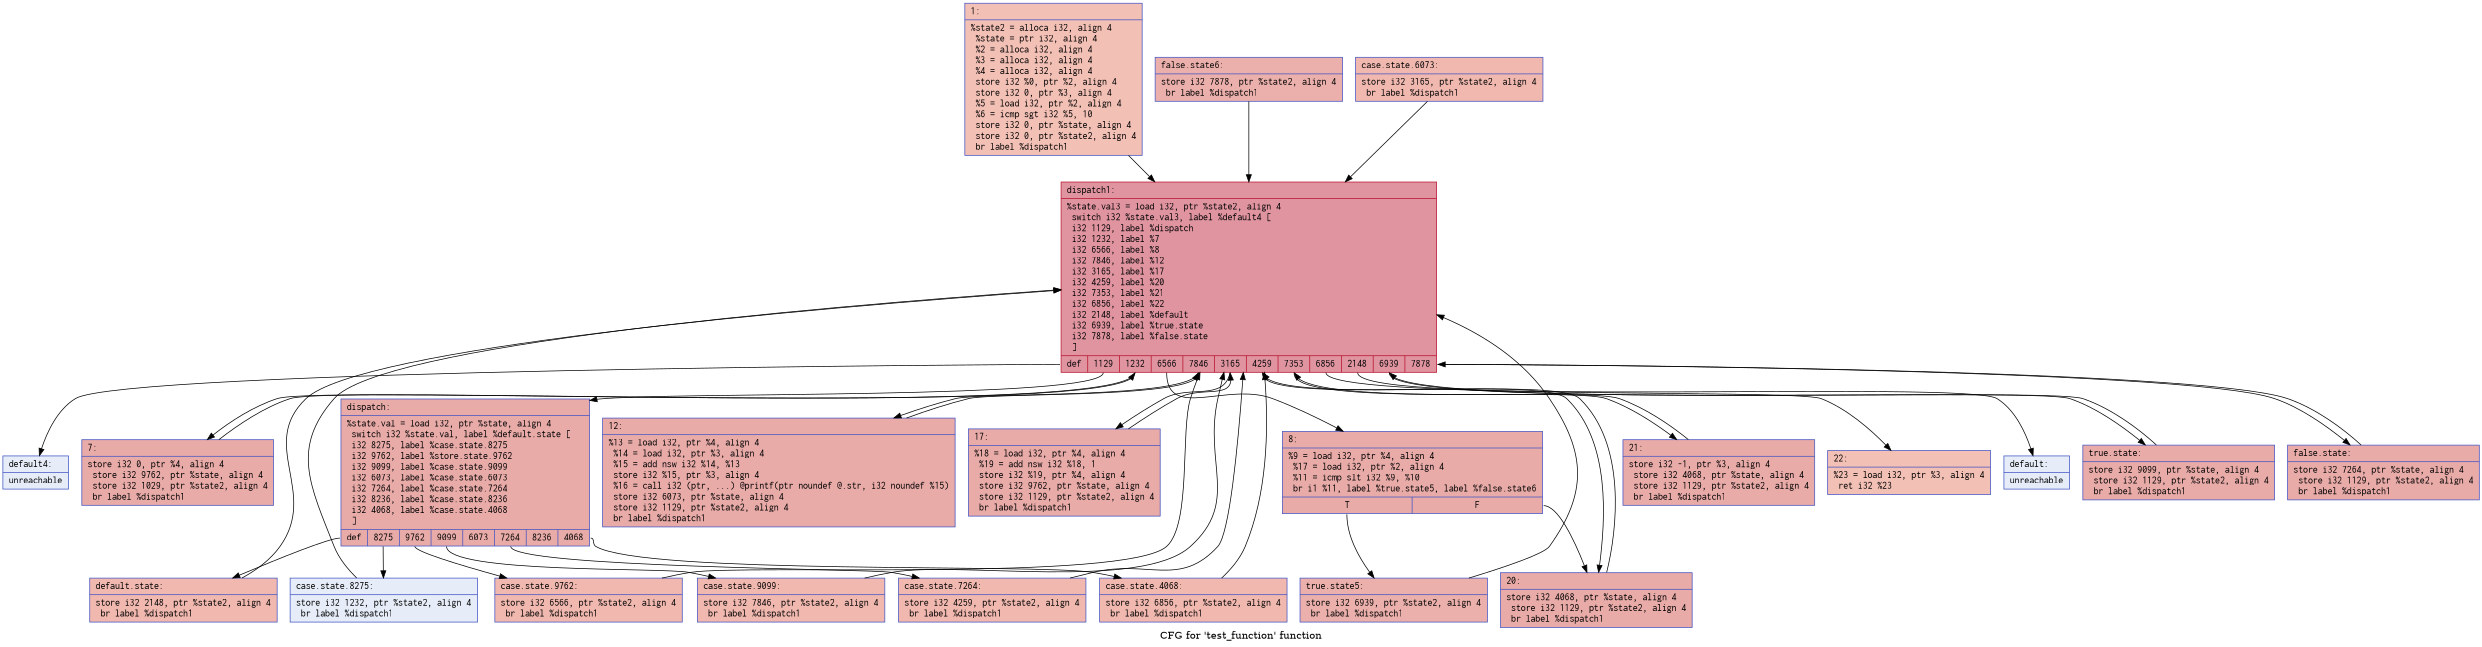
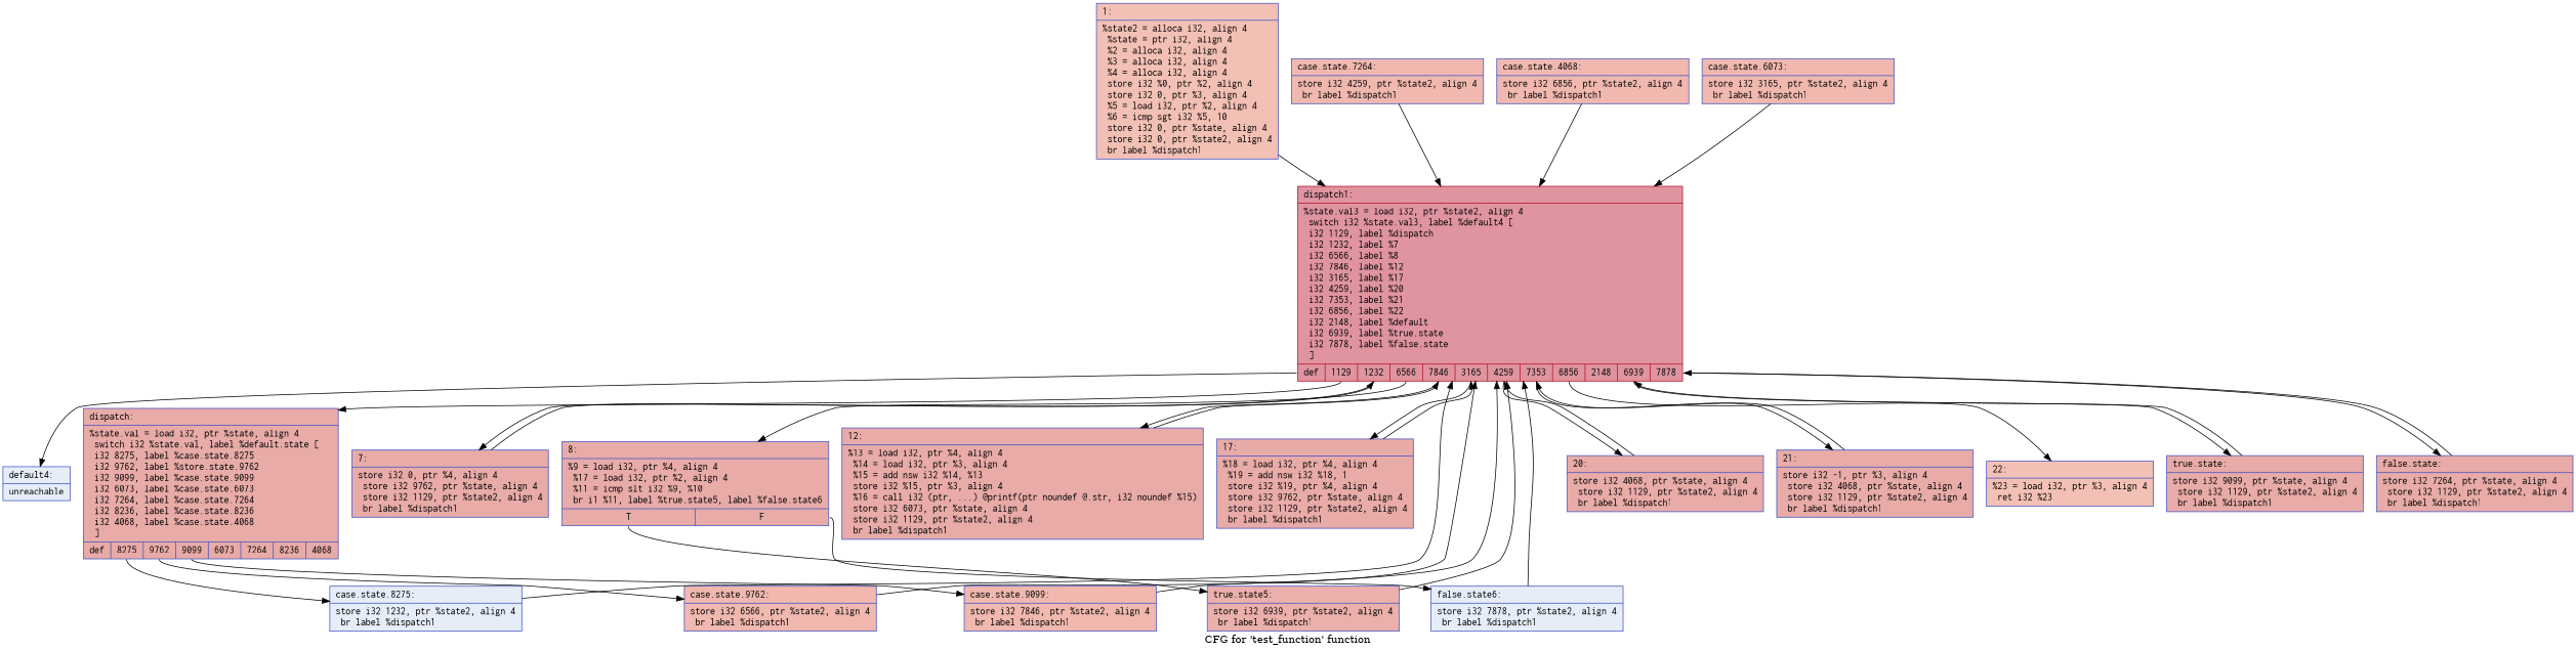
  digraph {
    label="CFG for 'test_function' function"
    node [color="#3d50c3ff" fillcolor="#cc403a70" fontname=Courier shape=record style=filled]
    n1 [fillcolor="#e5705870" label="{1:\l|  %state2 = alloca i32, align 4\l  %state = ptr i32, align 4\l  %2 = alloca i32, align 4\l  %3 = alloca i32, align 4\l  %4 = alloca i32, align 4\l  store i32 %0, ptr %2, align 4\l  store i32 0, ptr %3, align 4\l  %5 = load i32, ptr %2, align 4\l  %6 = icmp sgt i32 %5, 10\l  store i32 0, ptr %state, align 4\l  store i32 0, ptr %state2, align 4\l  br label %dispatch1\l}"]
    n2 [color="#b70d28ff" fillcolor="#b70d2870" label="{dispatch1:\l|  %state.val3 = load i32, ptr %state2, align 4\l  switch i32 %state.val3, label %default4 [\l    i32 1129, label %dispatch\l    i32 1232, label %7\l    i32 6566, label %8\l    i32 7846, label %12\l    i32 3165, label %17\l    i32 4259, label %20\l    i32 7353, label %21\l    i32 6856, label %22\l    i32 2148, label %default\l    i32 6939, label %true.state\l    i32 7878, label %false.state\l  ]\l|{<s0>def|<s1>1129|<s2>1232|<s3>6566|<s4>7846|<s5>3165|<s6>4259|<s7>7353|<s8>6856|<s9>2148|<s10>6939|<s11>7878}}"]
    n3 [fillcolor="#c7d7f070" label="{default4:\l|  unreachable\l}"]
    n4 [label="{dispatch:\l|  %state.val = load i32, ptr %state, align 4\l  switch i32 %state.val, label %default.state [\l    i32 8275, label %case.state.8275\l    i32 9762, label %store.state.9762\l    i32 9099, label %case.state.9099\l    i32 6073, label %case.state.6073\l    i32 7264, label %case.state.7264\l    i32 8236, label %case.state.8236\l    i32 4068, label %case.state.4068\l  ]\l|{<s0>def|<s1>8275|<s2>9762|<s3>9099|<s4>6073|<s5>7264|<s6>8236|<s7>4068}}"]
-   n5 [label="{7:\l|  store i32 0, ptr %4, align 4\l  store i32 9762, ptr %state, align 4\l  store i32 1029, ptr %state2, align 4\l  br label %dispatch1\l}"]
+   n5 [label="{7:\l|  store i32 0, ptr %4, align 4\l  store i32 9762, ptr %state, align 4\l  store i32 1129, ptr %state2, align 4\l  br label %dispatch1\l}"]
    n6 [label="{8:\l|  %9 = load i32, ptr %4, align 4\l  %17 = load i32, ptr %2, align 4\l  %11 = icmp slt i32 %9, %10\l  br i1 %11, label %true.state5, label %false.state6\l|{<s0>T|<s1>F}}"]
    n7 [label="{12:\l|  %13 = load i32, ptr %4, align 4\l  %14 = load i32, ptr %3, align 4\l  %15 = add nsw i32 %14, %13\l  store i32 %15, ptr %3, align 4\l  %16 = call i32 (ptr, ...) @printf(ptr noundef @.str, i32 noundef %15)\l  store i32 6073, ptr %state, align 4\l  store i32 1129, ptr %state2, align 4\l  br label %dispatch1\l}"]
    n8 [label="{17:\l|  %18 = load i32, ptr %4, align 4\l  %19 = add nsw i32 %18, 1\l  store i32 %19, ptr %4, align 4\l  store i32 9762, ptr %state, align 4\l  store i32 1129, ptr %state2, align 4\l  br label %dispatch1\l}"]
    n9 [label="{20:\l|  store i32 4068, ptr %state, align 4\l  store i32 1129, ptr %state2, align 4\l  br label %dispatch1\l}"]
    n10 [label="{21:\l|  store i32 -1, ptr %3, align 4\l  store i32 4068, ptr %state, align 4\l  store i32 1129, ptr %state2, align 4\l  br label %dispatch1\l}"]
    n11 [fillcolor="#e5705870" label="{22:\l|  %23 = load i32, ptr %3, align 4\l  ret i32 %23\l}"]
-   n12 [fillcolor="#c7d7f070" label="{default:\l|  unreachable\l}"]
    n13 [label="{true.state:\l|  store i32 9099, ptr %state, align 4\l  store i32 1129, ptr %state2, align 4\l  br label %dispatch1\l}"]
    n14 [label="{false.state:\l|  store i32 7264, ptr %state, align 4\l  store i32 1129, ptr %state2, align 4\l  br label %dispatch1\l}"]
-   n15 [fillcolor="#dc5d4a70" label="{default.state:\l|  store i32 2148, ptr %state2, align 4\l  br label %dispatch1\l}"]
    n16 [fillcolor="#c7d7f070" label="{case.state.8275:\l|  store i32 1232, ptr %state2, align 4\l  br label %dispatch1\l}"]
    n17 [fillcolor="#dc5d4a70" label="{case.state.9762:\l|  store i32 6566, ptr %state2, align 4\l  br label %dispatch1\l}"]
    n18 [fillcolor="#dc5d4a70" label="{case.state.9099:\l|  store i32 7846, ptr %state2, align 4\l  br label %dispatch1\l}"]
    n19 [fillcolor="#dc5d4a70" label="{case.state.7264:\l|  store i32 4259, ptr %state2, align 4\l  br label %dispatch1\l}"]
    n20 [fillcolor="#dc5d4a70" label="{case.state.4068:\l|  store i32 6856, ptr %state2, align 4\l  br label %dispatch1\l}"]
    n21 [fillcolor="#d24b4070" label="{true.state5:\l|  store i32 6939, ptr %state2, align 4\l  br label %dispatch1\l}"]
-   n22 [fillcolor="#d24b4070" label="{false.state6:\l|  store i32 7878, ptr %state2, align 4\l  br label %dispatch1\l}"]
+   n22 [fillcolor="#c7d7f070" label="{false.state6:\l|  store i32 7878, ptr %state2, align 4\l  br label %dispatch1\l}"]
    n23 [fillcolor="#dc5d4a70" label="{case.state.6073:\l|  store i32 3165, ptr %state2, align 4\l  br label %dispatch1\l}"]
    n1 -> n2
    n2 -> n3 [tailport=s0]
    n2 -> n4 [tailport=s1]
    n2 -> n5 [tailport=s2]
    n2 -> n6 [tailport=s3]
    n2 -> n7 [tailport=s4]
    n2 -> n8 [tailport=s5]
    n2 -> n9 [tailport=s6]
    n2 -> n10 [tailport=s7]
    n2 -> n11 [tailport=s8]
-   n2 -> n12 [tailport=s9]
    n2 -> n13 [tailport=s10]
    n2 -> n14 [tailport=s11]
-   n4 -> n15 [tailport=s0]
    n4 -> n16 [tailport=s1]
    n4 -> n17 [tailport=s2]
    n4 -> n18 [tailport=s3]
-   n4 -> n19 [tailport=s5]
-   n4 -> n20 [tailport=s7]
    n5 -> n2
    n6 -> n21 [tailport=s0]
-   n6 -> n9 [tailport=s1]
+   n6 -> n22 [tailport=s1]
    n7 -> n2
    n8 -> n2
    n9 -> n2
    n10 -> n2
    n13 -> n2
    n14 -> n2
-   n15 -> n2
    n16 -> n2
    n17 -> n2
    n18 -> n2
    n19 -> n2
    n20 -> n2
    n21 -> n2
    n22 -> n2
    n23 -> n2
  }
